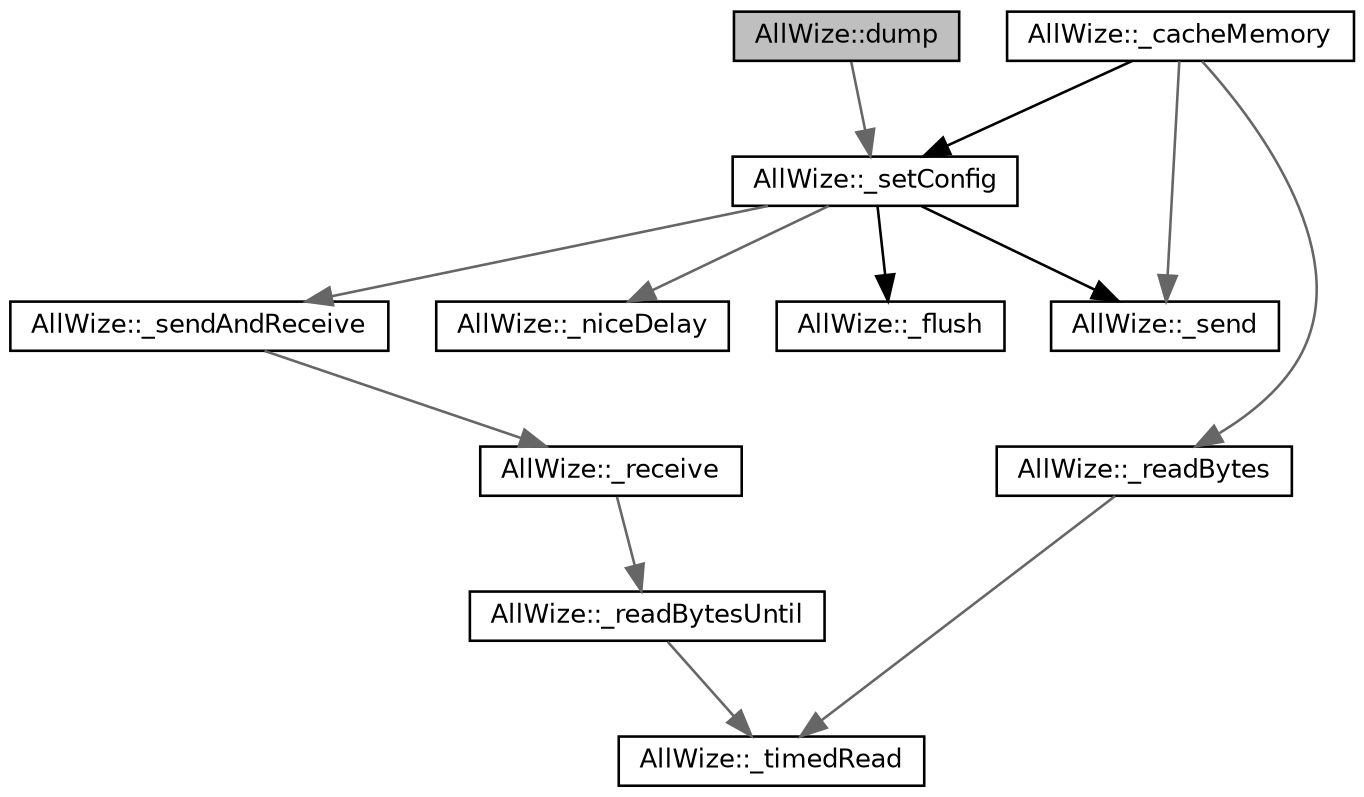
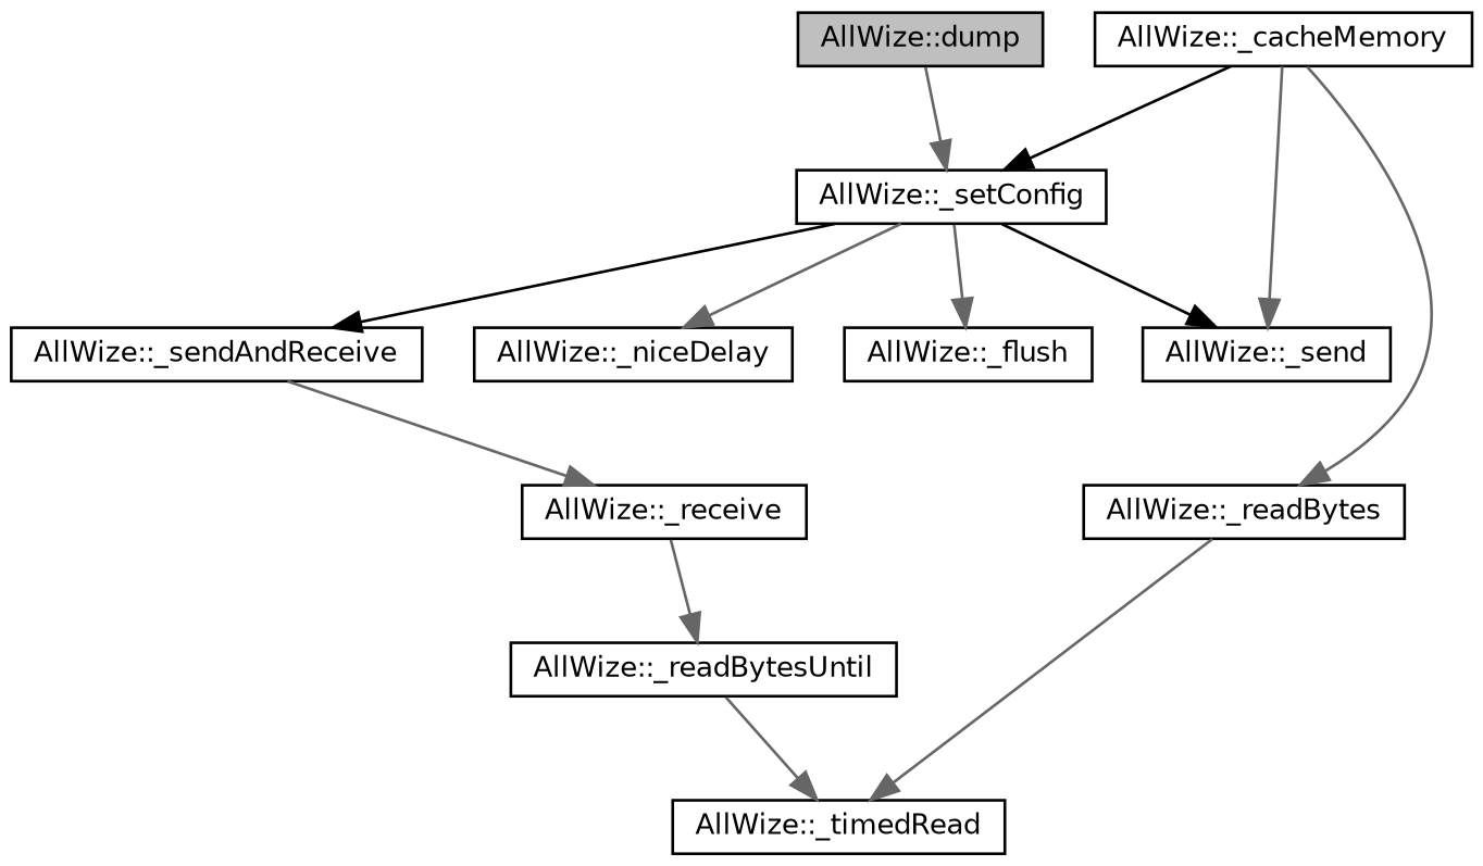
  digraph {
    rankdir=TB
    node [color=black fillcolor=white fontname=Helvetica fontsize=10 shape=record style=filled]
    edge [color=gray40 fontname=Helvetica fontsize=10 labelfontname=Helvetica labelfontsize=10 style=solid]
    n1 [fillcolor=grey75 fontcolor=black height=0.2 label="AllWize::dump" width=0.4]
    n2 [height=0.2 label="AllWize::_setConfig" width=0.4]
    n3 [height=0.2 label="AllWize::_cacheMemory" width=0.4]
    n4 [height=0.2 label="AllWize::_send" width=0.4]
    n5 [height=0.2 label="AllWize::_readBytes" width=0.4]
    n6 [height=0.2 label="AllWize::_flush" width=0.4]
    n7 [height=0.2 label="AllWize::_sendAndReceive" width=0.4]
    n8 [height=0.2 label="AllWize::_niceDelay" width=0.4]
    n9 [height=0.2 label="AllWize::_timedRead" width=0.4]
    n10 [height=0.2 label="AllWize::_receive" width=0.4]
    n11 [height=0.2 label="AllWize::_readBytesUntil" width=0.4]
    n1 -> n2
    n2 -> n4 [color=black]
-   n2 -> n6 [color=black]
-   n2 -> n7
+   n2 -> n6
+   n2 -> n7 [color=black]
    n2 -> n8
    n3 -> n2 [color=black]
    n3 -> n4
    n3 -> n5
    n5 -> n9
    n7 -> n10
    n10 -> n11
    n11 -> n9
  }
